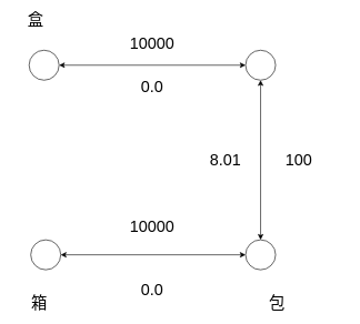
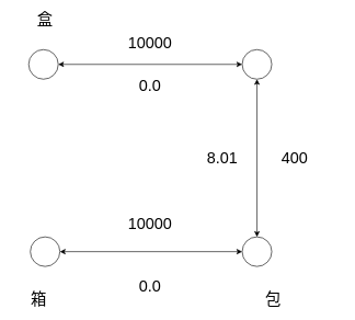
  <mxCell id="0" />
  <mxCell id="1" parent="0" />
  <mxCell id="2" value="" style="ellipse;whiteSpace=wrap;html=1;aspect=fixed;" vertex="1" parent="1"><mxGeometry x="43" y="75" width="45" height="45" as="geometry" /></mxCell>
  <mxCell id="3" value="" style="ellipse;whiteSpace=wrap;html=1;aspect=fixed;" vertex="1" parent="1"><mxGeometry x="368" y="75" width="45" height="45" as="geometry" /></mxCell>
- <mxCell id="4" value="&lt;font style=&quot;font-size: 24px&quot;&gt;盒&lt;/font&gt;" style="text;html=1;strokeColor=none;fillColor=none;align=center;verticalAlign=middle;whiteSpace=wrap;rounded=0;" vertex="1" parent="1"><mxGeometry x="28" y="20" width="50" height="20" as="geometry" /></mxCell>
+ <mxCell id="4" value="&lt;font style=&quot;font-size: 24px&quot;&gt;盒&lt;/font&gt;" style="text;html=1;strokeColor=none;fillColor=none;align=center;verticalAlign=middle;whiteSpace=wrap;rounded=0;" vertex="1" parent="1"><mxGeometry x="43" y="20" width="50" height="20" as="geometry" /></mxCell>
  <mxCell id="5" value="" style="endArrow=classic;startArrow=classic;html=1;exitX=1;exitY=0.5;exitDx=0;exitDy=0;entryX=0;entryY=0.5;entryDx=0;entryDy=0;" edge="1" parent="1" source="2" target="3"><mxGeometry width="50" height="50" relative="1" as="geometry"><mxPoint x="298" y="200" as="sourcePoint" /><mxPoint x="348" y="150" as="targetPoint" /></mxGeometry></mxCell>
  <mxCell id="6" value="&lt;font style=&quot;font-size: 24px&quot;&gt;10000&lt;/font&gt;" style="text;html=1;strokeColor=none;fillColor=none;align=center;verticalAlign=middle;whiteSpace=wrap;rounded=0;" vertex="1" parent="1"><mxGeometry x="158" y="55" width="140" height="20" as="geometry" /></mxCell>
  <mxCell id="7" value="&lt;font style=&quot;font-size: 24px&quot;&gt;0.0&lt;/font&gt;" style="text;html=1;strokeColor=none;fillColor=none;align=center;verticalAlign=middle;whiteSpace=wrap;rounded=0;" vertex="1" parent="1"><mxGeometry x="158" y="120" width="140" height="20" as="geometry" /></mxCell>
  <mxCell id="8" value="" style="ellipse;whiteSpace=wrap;html=1;aspect=fixed;" vertex="1" parent="1"><mxGeometry x="368" y="360" width="45" height="45" as="geometry" /></mxCell>
  <mxCell id="9" value="" style="endArrow=classic;startArrow=classic;html=1;entryX=0.5;entryY=1;entryDx=0;entryDy=0;exitX=0.5;exitY=0;exitDx=0;exitDy=0;" edge="1" parent="1" source="8" target="3"><mxGeometry width="50" height="50" relative="1" as="geometry"><mxPoint x="298" y="320" as="sourcePoint" /><mxPoint x="348" y="270" as="targetPoint" /></mxGeometry></mxCell>
  <mxCell id="10" value="&lt;font style=&quot;font-size: 24px&quot;&gt;8.01&lt;/font&gt;" style="text;html=1;strokeColor=none;fillColor=none;align=center;verticalAlign=middle;whiteSpace=wrap;rounded=0;" vertex="1" parent="1"><mxGeometry x="268" y="230" width="140" height="20" as="geometry" /></mxCell>
- <mxCell id="11" value="&lt;font style=&quot;font-size: 24px&quot;&gt;100&lt;/font&gt;" style="text;html=1;strokeColor=none;fillColor=none;align=center;verticalAlign=middle;whiteSpace=wrap;rounded=0;" vertex="1" parent="1"><mxGeometry x="378" y="230" width="140" height="20" as="geometry" /></mxCell>
+ <mxCell id="11" value="&lt;font style=&quot;font-size: 24px&quot;&gt;400&lt;/font&gt;" style="text;html=1;strokeColor=none;fillColor=none;align=center;verticalAlign=middle;whiteSpace=wrap;rounded=0;" vertex="1" parent="1"><mxGeometry x="378" y="230" width="140" height="20" as="geometry" /></mxCell>
  <mxCell id="12" value="" style="ellipse;whiteSpace=wrap;html=1;aspect=fixed;" vertex="1" parent="1"><mxGeometry x="45.5" y="360" width="45" height="45" as="geometry" /></mxCell>
  <mxCell id="13" value="&lt;font style=&quot;font-size: 24px&quot;&gt;包&lt;/font&gt;" style="text;html=1;strokeColor=none;fillColor=none;align=center;verticalAlign=middle;whiteSpace=wrap;rounded=0;" vertex="1" parent="1"><mxGeometry x="378" y="445" width="75" height="20" as="geometry" /></mxCell>
  <mxCell id="14" value="&lt;font style=&quot;font-size: 24px&quot;&gt;箱&lt;/font&gt;" style="text;html=1;strokeColor=none;fillColor=none;align=center;verticalAlign=middle;whiteSpace=wrap;rounded=0;" vertex="1" parent="1"><mxGeometry x="20.5" y="445" width="75" height="20" as="geometry" /></mxCell>
  <mxCell id="15" value="" style="endArrow=classic;startArrow=classic;html=1;exitX=1;exitY=0.5;exitDx=0;exitDy=0;entryX=0;entryY=0.5;entryDx=0;entryDy=0;" edge="1" parent="1" source="12" target="8"><mxGeometry width="50" height="50" relative="1" as="geometry"><mxPoint x="298" y="400" as="sourcePoint" /><mxPoint x="348" y="350" as="targetPoint" /></mxGeometry></mxCell>
  <mxCell id="16" value="&lt;font style=&quot;font-size: 24px&quot;&gt;10000&lt;/font&gt;" style="text;html=1;strokeColor=none;fillColor=none;align=center;verticalAlign=middle;whiteSpace=wrap;rounded=0;" vertex="1" parent="1"><mxGeometry x="158" y="330" width="140" height="20" as="geometry" /></mxCell>
  <mxCell id="17" value="&lt;font style=&quot;font-size: 24px&quot;&gt;0.0&lt;/font&gt;" style="text;html=1;strokeColor=none;fillColor=none;align=center;verticalAlign=middle;whiteSpace=wrap;rounded=0;" vertex="1" parent="1"><mxGeometry x="158" y="425" width="140" height="20" as="geometry" /></mxCell>
